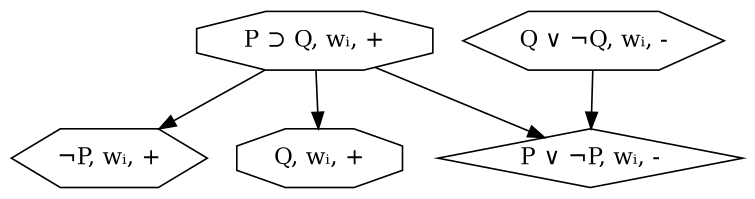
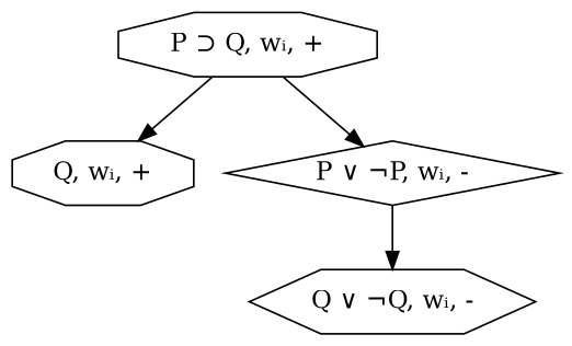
  digraph {
    node [shape=octagon]
    n1 [label="P ⊃ Q, wᵢ, +"]
-   n2 [label="¬P, wᵢ, +" shape=hexagon]
    n3 [label="Q, wᵢ, +"]
    n4 [label="P ∨ ¬P, wᵢ, -" shape=diamond]
    n5 [label="Q ∨ ¬Q, wᵢ, -" shape=hexagon]
-   n1 -> n2
    n1 -> n3
    n1 -> n4
-   n5 -> n4
+   n4 -> n5
  }
